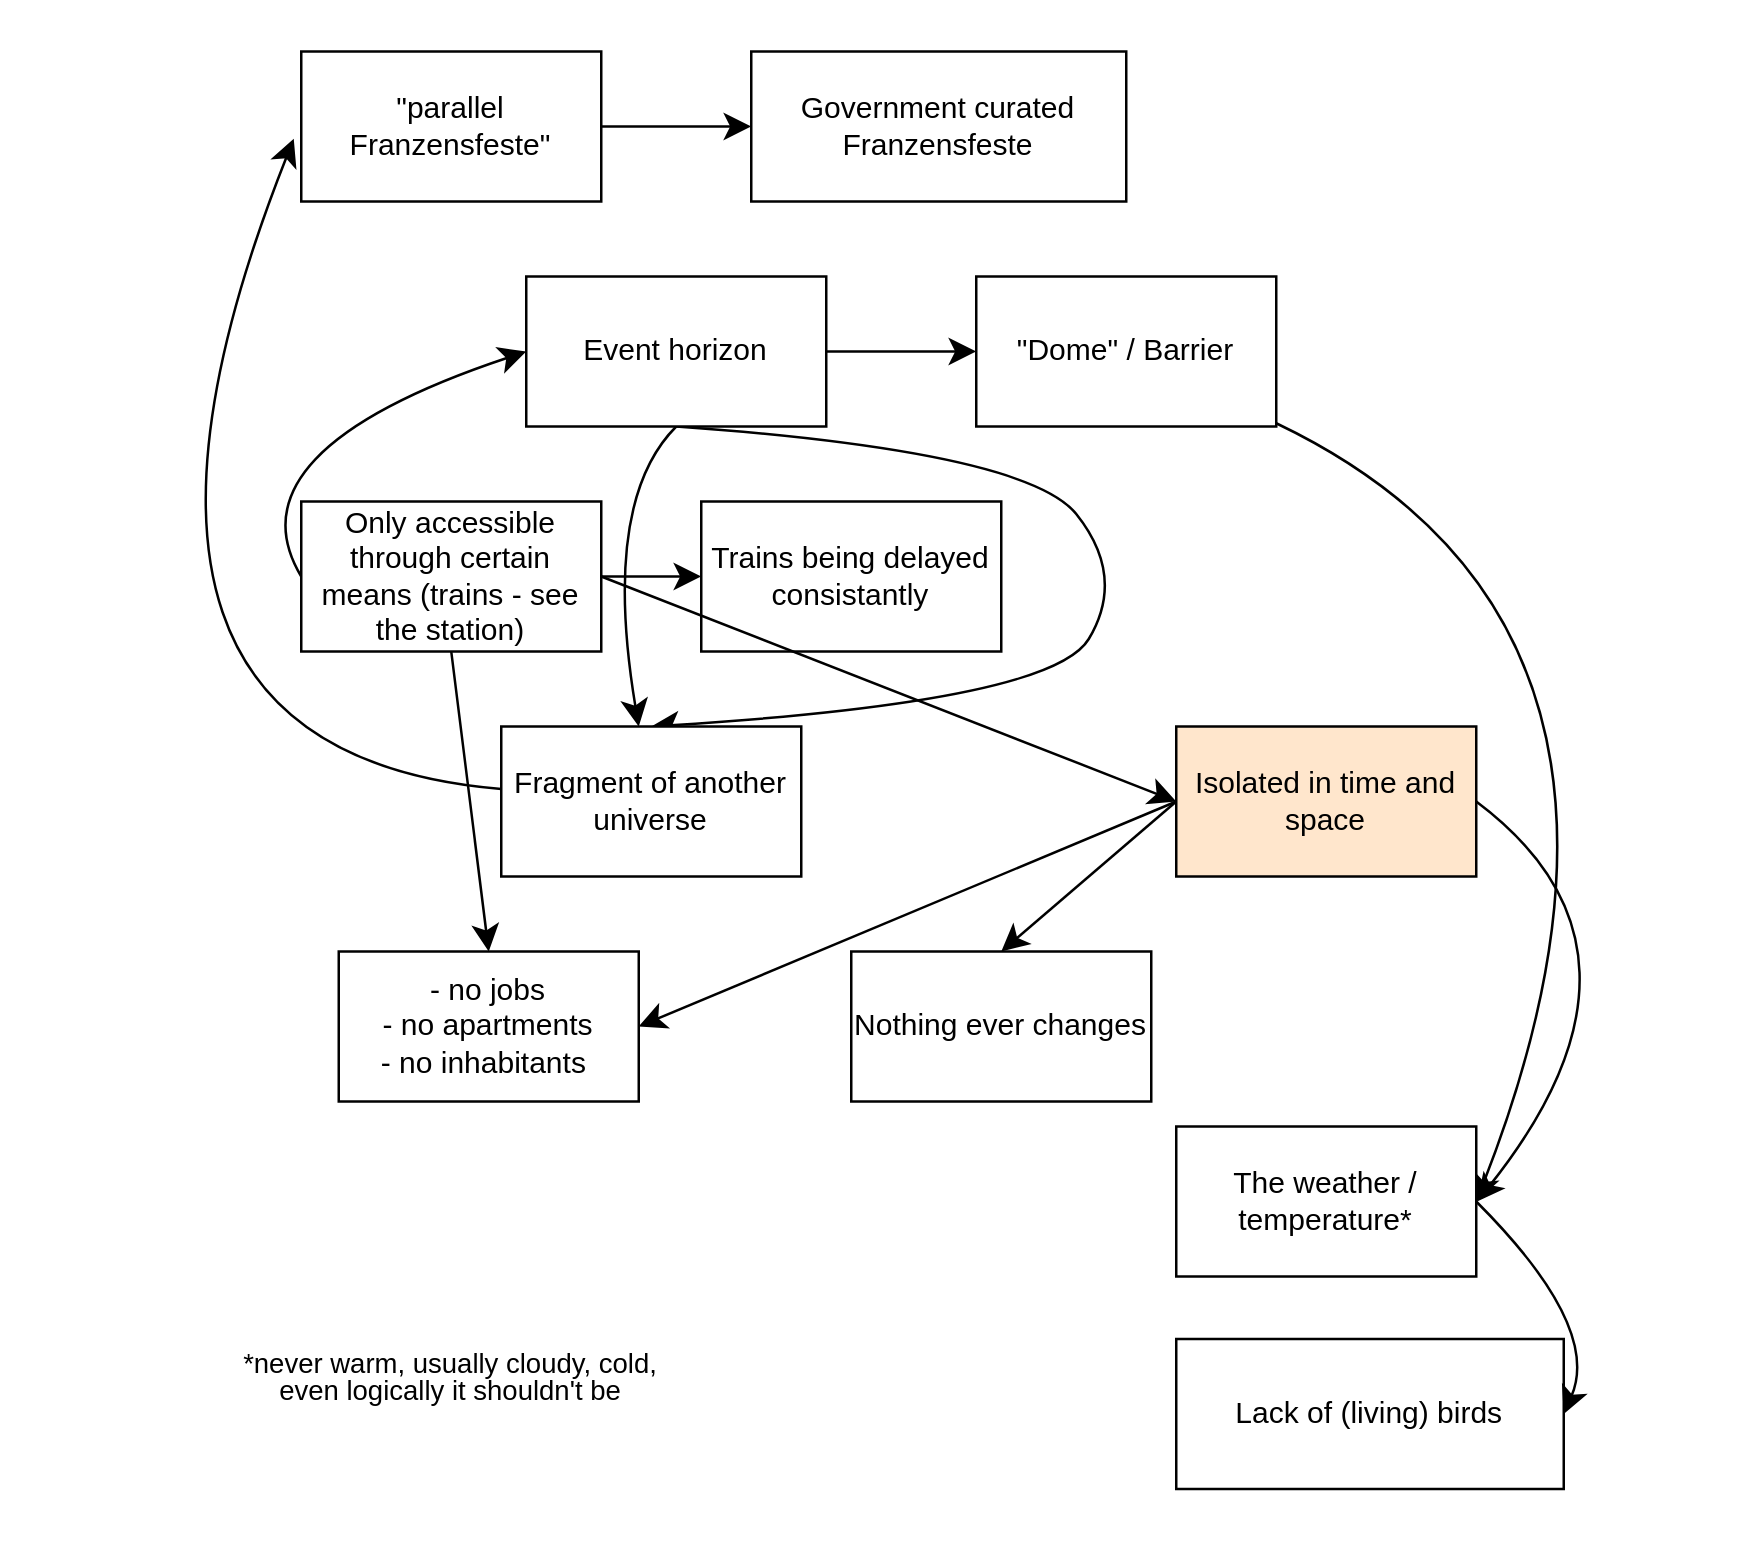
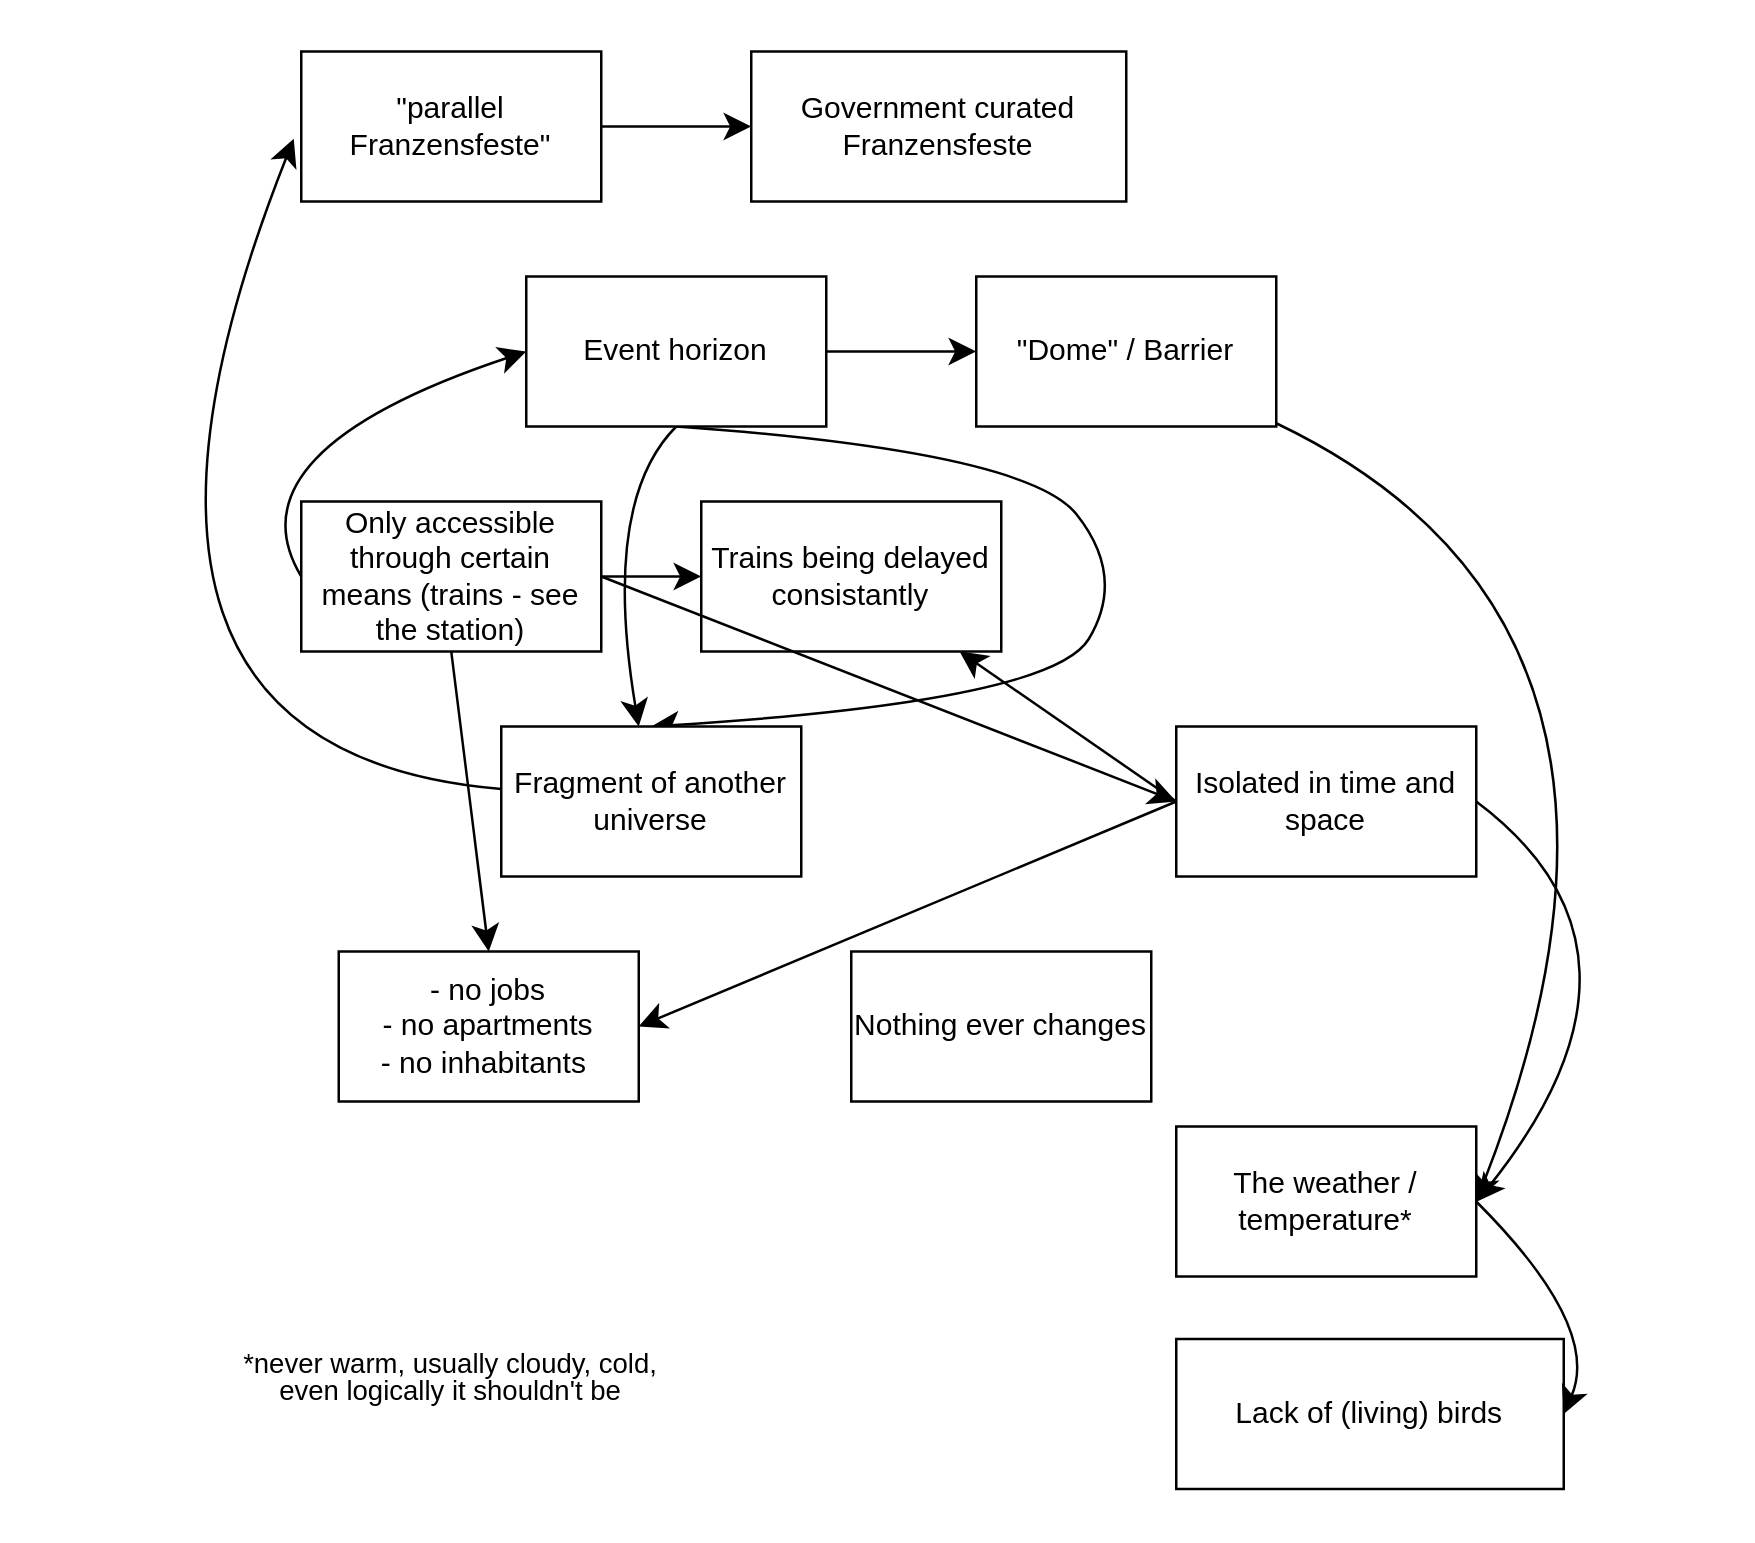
  <mxCell id="0" />
  <mxCell id="1" parent="0" />
  <mxCell id="2" style="edgeStyle=none;curved=1;rounded=0;orthogonalLoop=1;jettySize=auto;html=1;entryX=0;entryY=0.5;entryDx=0;entryDy=0;fontSize=12;startSize=8;endSize=8;" edge="1" parent="1" source="3" target="4"><mxGeometry relative="1" as="geometry" /></mxCell>
  <mxCell id="3" value="&quot;parallel Franzensfeste&quot;" style="rounded=0;whiteSpace=wrap;html=1;" vertex="1" parent="1"><mxGeometry x="120" y="20" width="120" height="60" as="geometry" /></mxCell>
  <mxCell id="4" value="&lt;div&gt;Government curated Franzensfeste&lt;/div&gt;" style="rounded=0;whiteSpace=wrap;html=1;" vertex="1" parent="1"><mxGeometry x="300" y="20" width="150" height="60" as="geometry" /></mxCell>
  <mxCell id="5" style="edgeStyle=none;curved=1;rounded=0;orthogonalLoop=1;jettySize=auto;html=1;exitX=1;exitY=0.5;exitDx=0;exitDy=0;entryX=0;entryY=0.5;entryDx=0;entryDy=0;fontSize=12;startSize=8;endSize=8;" edge="1" parent="1" source="8" target="10"><mxGeometry relative="1" as="geometry" /></mxCell>
  <mxCell id="6" style="edgeStyle=none;curved=1;rounded=0;orthogonalLoop=1;jettySize=auto;html=1;exitX=0.5;exitY=1;exitDx=0;exitDy=0;entryX=0.5;entryY=0;entryDx=0;entryDy=0;fontSize=12;startSize=8;endSize=8;" edge="1" parent="1" source="8" target="11"><mxGeometry relative="1" as="geometry"><Array as="points"><mxPoint x="410" y="180" /><mxPoint x="450" y="230" /><mxPoint x="420" y="280" /></Array></mxGeometry></mxCell>
  <mxCell id="7" style="edgeStyle=none;curved=1;rounded=0;orthogonalLoop=1;jettySize=auto;html=1;exitX=0.5;exitY=1;exitDx=0;exitDy=0;fontSize=12;startSize=8;endSize=8;" edge="1" parent="1" source="8" target="11"><mxGeometry relative="1" as="geometry"><Array as="points"><mxPoint x="240" y="200" /></Array></mxGeometry></mxCell>
  <mxCell id="8" value="&lt;div&gt;Event horizon&lt;/div&gt;" style="rounded=0;whiteSpace=wrap;html=1;" vertex="1" parent="1"><mxGeometry x="210" y="110" width="120" height="60" as="geometry" /></mxCell>
  <mxCell id="9" style="edgeStyle=none;curved=1;rounded=0;orthogonalLoop=1;jettySize=auto;html=1;fontSize=12;startSize=8;endSize=8;entryX=1;entryY=0.5;entryDx=0;entryDy=0;" edge="1" parent="1" source="10" target="24"><mxGeometry relative="1" as="geometry"><mxPoint x="570" y="420" as="targetPoint" /><Array as="points"><mxPoint x="680" y="250" /></Array></mxGeometry></mxCell>
  <mxCell id="10" value="&lt;div&gt;&quot;Dome&quot; / Barrier&lt;/div&gt;" style="whiteSpace=wrap;html=1;" vertex="1" parent="1"><mxGeometry x="390" y="110" width="120" height="60" as="geometry" /></mxCell>
  <mxCell id="11" value="&lt;div&gt;Fragment of another universe&lt;/div&gt;" style="rounded=0;whiteSpace=wrap;html=1;" vertex="1" parent="1"><mxGeometry x="200" y="290" width="120" height="60" as="geometry" /></mxCell>
  <mxCell id="12" value="Trains being delayed consistantly" style="rounded=0;whiteSpace=wrap;html=1;" vertex="1" parent="1"><mxGeometry x="280" y="200" width="120" height="60" as="geometry" /></mxCell>
  <mxCell id="13" style="edgeStyle=none;curved=1;rounded=0;orthogonalLoop=1;jettySize=auto;html=1;exitX=1;exitY=0.5;exitDx=0;exitDy=0;fontSize=12;startSize=8;endSize=8;" edge="1" parent="1" source="16"><mxGeometry relative="1" as="geometry"><mxPoint x="590.333" y="480" as="targetPoint" /><Array as="points"><mxPoint x="670" y="380" /></Array></mxGeometry></mxCell>
- <mxCell id="14" style="edgeStyle=none;curved=1;rounded=0;orthogonalLoop=1;jettySize=auto;html=1;exitX=0;exitY=0.5;exitDx=0;exitDy=0;fontSize=12;startSize=8;endSize=8;entryX=0.5;entryY=0;entryDx=0;entryDy=0;" edge="1" parent="1" source="16" target="23"><mxGeometry relative="1" as="geometry"><mxPoint x="410" y="370" as="targetPoint" /></mxGeometry></mxCell>
+ <mxCell id="14" style="edgeStyle=none;curved=1;rounded=0;orthogonalLoop=1;jettySize=auto;html=1;exitX=0;exitY=0.5;exitDx=0;exitDy=0;fontSize=12;startSize=8;endSize=8;" edge="1" parent="1" source="16" target="12"><mxGeometry relative="1" as="geometry"><mxPoint x="410" y="370" as="targetPoint" /></mxGeometry></mxCell>
  <mxCell id="15" style="edgeStyle=none;curved=1;rounded=0;orthogonalLoop=1;jettySize=auto;html=1;exitX=0;exitY=0.5;exitDx=0;exitDy=0;entryX=1;entryY=0.5;entryDx=0;entryDy=0;fontSize=12;startSize=8;endSize=8;" edge="1" parent="1" source="16" target="22"><mxGeometry relative="1" as="geometry" /></mxCell>
- <mxCell id="16" value="Isolated in time and space" style="rounded=0;whiteSpace=wrap;html=1;fillColor=#ffe6cc;" vertex="1" parent="1"><mxGeometry x="470" y="290" width="120" height="60" as="geometry" /></mxCell>
+ <mxCell id="16" value="Isolated in time and space" style="rounded=0;whiteSpace=wrap;html=1;" vertex="1" parent="1"><mxGeometry x="470" y="290" width="120" height="60" as="geometry" /></mxCell>
  <mxCell id="17" style="edgeStyle=none;curved=1;rounded=0;orthogonalLoop=1;jettySize=auto;html=1;exitX=1;exitY=0.5;exitDx=0;exitDy=0;entryX=0;entryY=0.5;entryDx=0;entryDy=0;fontSize=12;startSize=8;endSize=8;" edge="1" parent="1" source="21" target="12"><mxGeometry relative="1" as="geometry" /></mxCell>
  <mxCell id="18" style="edgeStyle=none;curved=1;rounded=0;orthogonalLoop=1;jettySize=auto;html=1;exitX=0.5;exitY=1;exitDx=0;exitDy=0;entryX=0.5;entryY=0;entryDx=0;entryDy=0;fontSize=12;startSize=8;endSize=8;" edge="1" parent="1" source="21" target="22"><mxGeometry relative="1" as="geometry" /></mxCell>
  <mxCell id="19" style="edgeStyle=none;curved=1;rounded=0;orthogonalLoop=1;jettySize=auto;html=1;exitX=1;exitY=0.5;exitDx=0;exitDy=0;entryX=0;entryY=0.5;entryDx=0;entryDy=0;fontSize=12;startSize=8;endSize=8;" edge="1" parent="1" source="21" target="16"><mxGeometry relative="1" as="geometry" /></mxCell>
  <mxCell id="20" style="edgeStyle=none;curved=1;rounded=0;orthogonalLoop=1;jettySize=auto;html=1;exitX=0;exitY=0.5;exitDx=0;exitDy=0;entryX=0;entryY=0.5;entryDx=0;entryDy=0;fontSize=12;startSize=8;endSize=8;" edge="1" parent="1" source="21" target="8"><mxGeometry relative="1" as="geometry"><Array as="points"><mxPoint x="90" y="180" /></Array></mxGeometry></mxCell>
  <mxCell id="21" value="Only accessible through certain means (trains - see the station)" style="rounded=0;whiteSpace=wrap;html=1;" vertex="1" parent="1"><mxGeometry x="120" y="200" width="120" height="60" as="geometry" /></mxCell>
  <mxCell id="22" value="&lt;div&gt;- no jobs &lt;br&gt;&lt;/div&gt;&lt;div&gt;- no apartments&lt;/div&gt;&lt;div&gt;- no inhabitants&amp;nbsp; &lt;br&gt;&lt;/div&gt;" style="rounded=0;whiteSpace=wrap;html=1;" vertex="1" parent="1"><mxGeometry x="135" y="380" width="120" height="60" as="geometry" /></mxCell>
  <mxCell id="23" value="Nothing ever changes" style="rounded=0;whiteSpace=wrap;html=1;" vertex="1" parent="1"><mxGeometry x="340" y="380" width="120" height="60" as="geometry" /></mxCell>
  <mxCell id="24" value="The weather / temperature*" style="rounded=0;whiteSpace=wrap;html=1;" vertex="1" parent="1"><mxGeometry x="470" y="450" width="120" height="60" as="geometry" /></mxCell>
  <mxCell id="25" value="Lack of (living) birds" style="rounded=0;whiteSpace=wrap;html=1;" vertex="1" parent="1"><mxGeometry x="470" y="535" width="155" height="60" as="geometry" /></mxCell>
  <mxCell id="26" style="edgeStyle=none;curved=1;rounded=0;orthogonalLoop=1;jettySize=auto;html=1;entryX=-0.025;entryY=0.581;entryDx=0;entryDy=0;entryPerimeter=0;fontSize=12;startSize=8;endSize=8;" edge="1" parent="1" source="11" target="3"><mxGeometry relative="1" as="geometry"><Array as="points"><mxPoint y="300" x="20" /></Array></mxGeometry></mxCell>
  <mxCell id="27" style="edgeStyle=none;curved=1;rounded=0;orthogonalLoop=1;jettySize=auto;html=1;exitX=1;exitY=0.5;exitDx=0;exitDy=0;entryX=1;entryY=0.5;entryDx=0;entryDy=0;fontSize=12;startSize=8;endSize=8;" edge="1" parent="1" source="24" target="25"><mxGeometry relative="1" as="geometry"><Array as="points"><mxPoint x="640" y="530" /></Array></mxGeometry></mxCell>
  <mxCell id="28" value="&lt;p style=&quot;line-height: 100%; font-size: 11px;&quot;&gt;&lt;font style=&quot;font-size: 11px;&quot;&gt;*never warm, usually cloudy, cold, even logically it shouldn't be&lt;br&gt;&lt;/font&gt;&lt;/p&gt;" style="text;html=1;align=center;verticalAlign=middle;whiteSpace=wrap;rounded=0;fontSize=16;" vertex="1" parent="1"><mxGeometry x="95" y="535" width="170" height="30" as="geometry" /></mxCell>
